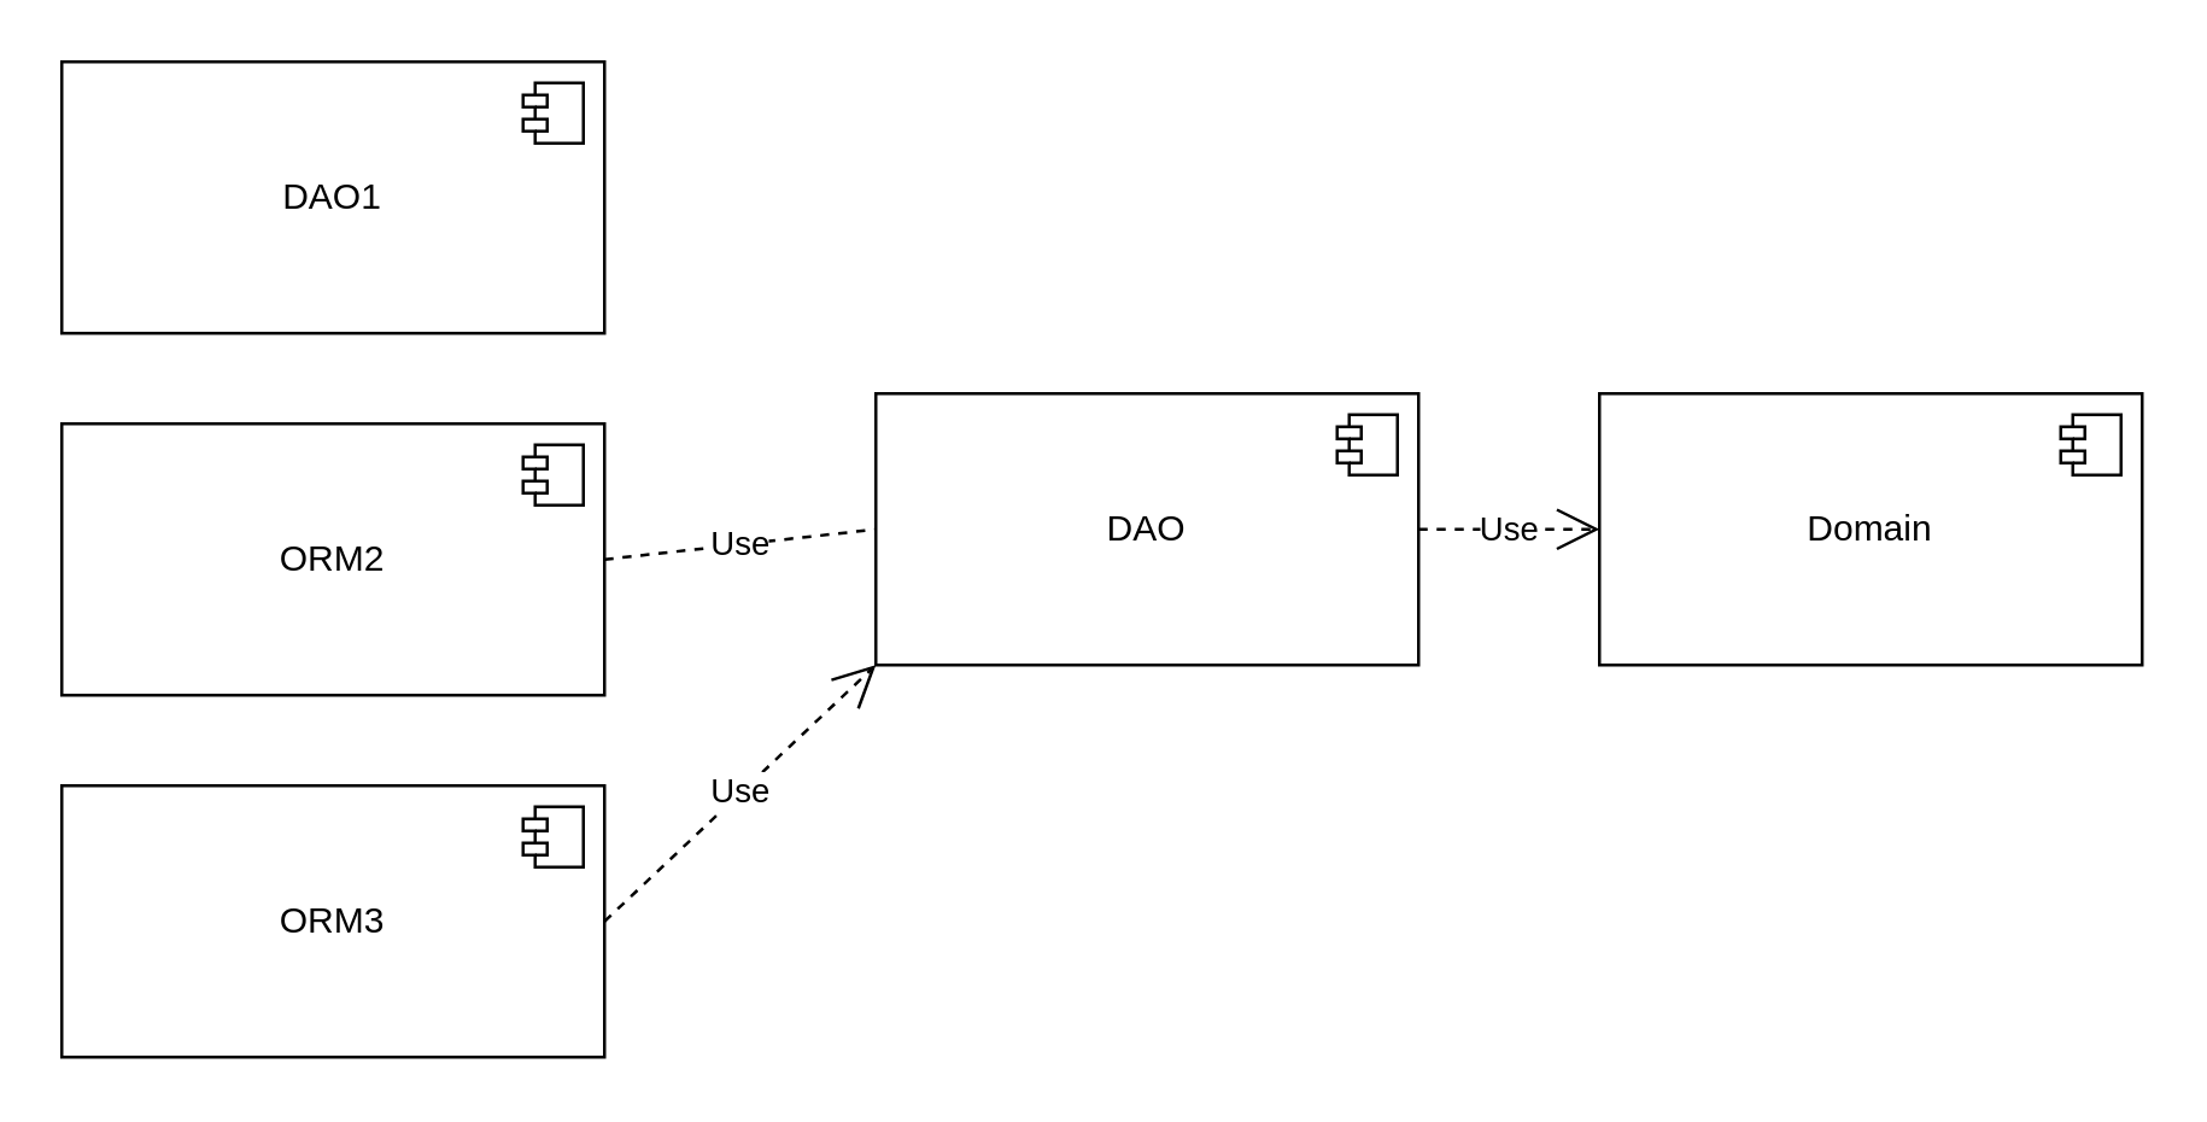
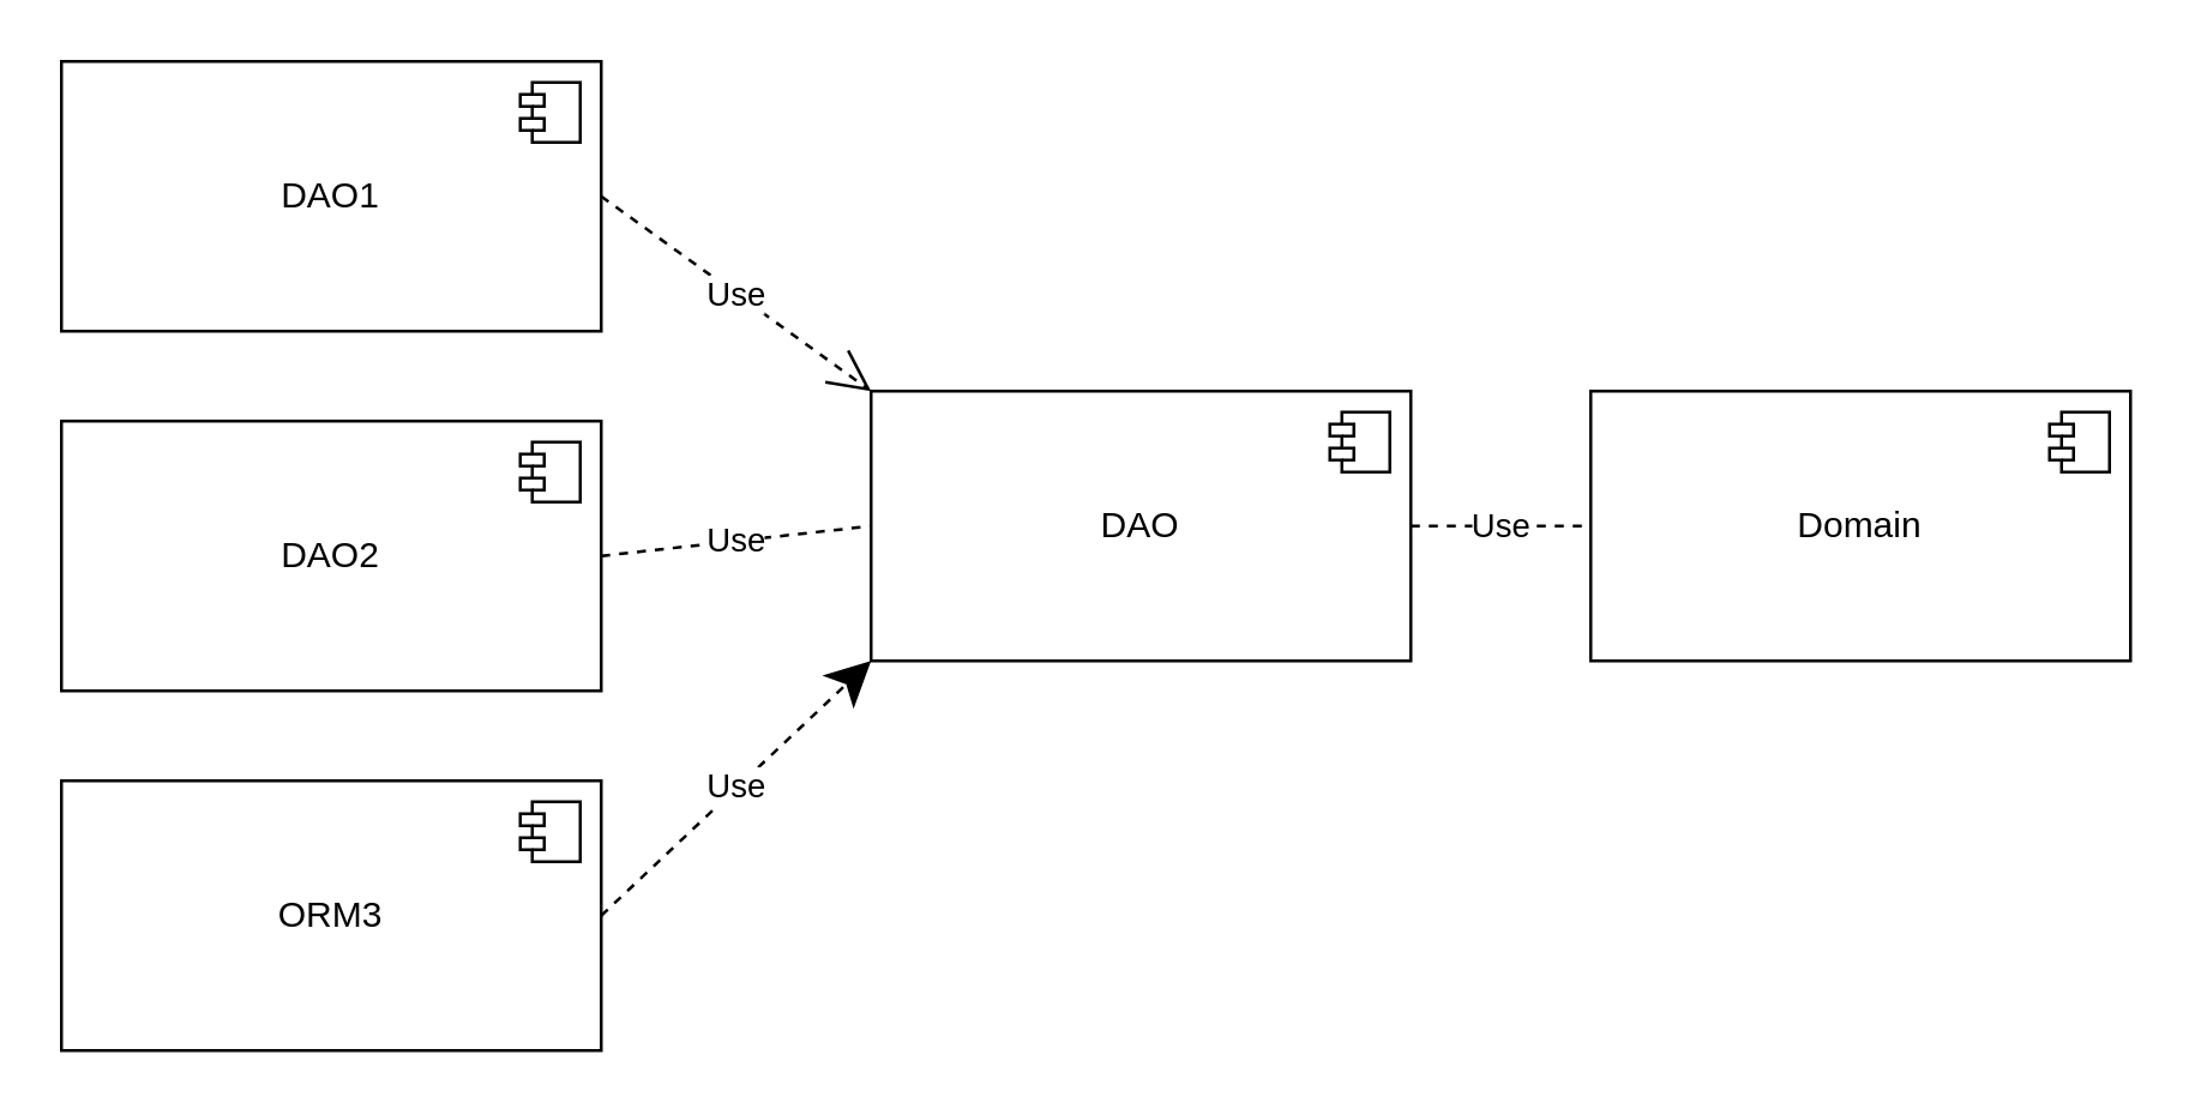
  <mxCell id="0" />
  <mxCell id="1" parent="0" />
  <mxCell id="2" value="Domain" style="html=1;dropTarget=0;whiteSpace=wrap;" vertex="1" parent="1"><mxGeometry x="530" y="130" width="180" height="90" as="geometry" /></mxCell>
  <mxCell id="3" value="" style="shape=module;jettyWidth=8;jettyHeight=4;" vertex="1" parent="2"><mxGeometry x="1" width="20" height="20" relative="1" as="geometry"><mxPoint x="-27" y="7" as="offset" /></mxGeometry></mxCell>
  <mxCell id="4" value="DAO" style="html=1;dropTarget=0;whiteSpace=wrap;" vertex="1" parent="1"><mxGeometry x="290" y="130" width="180" height="90" as="geometry" /></mxCell>
  <mxCell id="5" value="" style="shape=module;jettyWidth=8;jettyHeight=4;" vertex="1" parent="4"><mxGeometry x="1" width="20" height="20" relative="1" as="geometry"><mxPoint x="-27" y="7" as="offset" /></mxGeometry></mxCell>
  <mxCell id="6" value="DAO1" style="html=1;dropTarget=0;whiteSpace=wrap;" vertex="1" parent="1"><mxGeometry x="20" y="20" width="180" height="90" as="geometry" /></mxCell>
  <mxCell id="7" value="" style="shape=module;jettyWidth=8;jettyHeight=4;" vertex="1" parent="6"><mxGeometry x="1" width="20" height="20" relative="1" as="geometry"><mxPoint x="-27" y="7" as="offset" /></mxGeometry></mxCell>
- <mxCell id="8" value="ORM2" style="html=1;dropTarget=0;whiteSpace=wrap;" vertex="1" parent="1"><mxGeometry x="20" y="140" width="180" height="90" as="geometry" /></mxCell>
+ <mxCell id="8" value="DAO2" style="html=1;dropTarget=0;whiteSpace=wrap;" vertex="1" parent="1"><mxGeometry x="20" y="140" width="180" height="90" as="geometry" /></mxCell>
  <mxCell id="9" value="" style="shape=module;jettyWidth=8;jettyHeight=4;" vertex="1" parent="8"><mxGeometry x="1" width="20" height="20" relative="1" as="geometry"><mxPoint x="-27" y="7" as="offset" /></mxGeometry></mxCell>
  <mxCell id="10" value="ORM3" style="html=1;dropTarget=0;whiteSpace=wrap;" vertex="1" parent="1"><mxGeometry x="20" y="260" width="180" height="90" as="geometry" /></mxCell>
  <mxCell id="11" value="" style="shape=module;jettyWidth=8;jettyHeight=4;" vertex="1" parent="10"><mxGeometry x="1" width="20" height="20" relative="1" as="geometry"><mxPoint x="-27" y="7" as="offset" /></mxGeometry></mxCell>
- <mxCell id="12" value="Use" style="endArrow=open;endSize=12;dashed=1;html=1;rounded=0;entryX=0;entryY=0.5;entryDx=0;entryDy=0;exitX=1;exitY=0.5;exitDx=0;exitDy=0;" edge="1" parent="1" source="4" target="2"><mxGeometry width="160" relative="1" as="geometry"><mxPoint x="380" y="280" as="sourcePoint" /><mxPoint x="540" y="280" as="targetPoint" /></mxGeometry></mxCell>
+ <mxCell id="12" value="Use" style="endArrow=none;endSize=12;dashed=1;html=1;rounded=0;entryX=0;entryY=0.5;entryDx=0;entryDy=0;exitX=1;exitY=0.5;exitDx=0;exitDy=0;" edge="1" parent="1" source="4" target="2"><mxGeometry width="160" relative="1" as="geometry"><mxPoint x="380" y="280" as="sourcePoint" /><mxPoint x="540" y="280" as="targetPoint" /></mxGeometry></mxCell>
+ <mxCell id="13" value="Use" style="endArrow=open;endSize=12;dashed=1;html=1;rounded=0;entryX=0;entryY=0;entryDx=0;entryDy=0;exitX=1;exitY=0.5;exitDx=0;exitDy=0;" edge="1" parent="1" source="6" target="4"><mxGeometry width="160" relative="1" as="geometry"><mxPoint x="200" y="64.5" as="sourcePoint" /><mxPoint x="280" y="64.5" as="targetPoint" /></mxGeometry></mxCell>
  <mxCell id="14" value="Use" style="endArrow=none;endSize=12;dashed=1;html=1;rounded=0;entryX=0;entryY=0.5;entryDx=0;entryDy=0;exitX=1;exitY=0.5;exitDx=0;exitDy=0;" edge="1" parent="1" source="8" target="4"><mxGeometry width="160" relative="1" as="geometry"><mxPoint x="210" y="205" as="sourcePoint" /><mxPoint x="280" y="260" as="targetPoint" /></mxGeometry></mxCell>
- <mxCell id="15" value="Use" style="endArrow=open;endSize=12;dashed=1;html=1;rounded=0;entryX=0;entryY=1;entryDx=0;entryDy=0;exitX=1;exitY=0.5;exitDx=0;exitDy=0;" edge="1" parent="1" source="10" target="4"><mxGeometry width="160" relative="1" as="geometry"><mxPoint x="210" y="320" as="sourcePoint" /><mxPoint x="280" y="375" as="targetPoint" /></mxGeometry></mxCell>
+ <mxCell id="15" value="Use" style="endArrow=classic;endSize=12;dashed=1;html=1;rounded=0;entryX=0;entryY=1;entryDx=0;entryDy=0;exitX=1;exitY=0.5;exitDx=0;exitDy=0;" edge="1" parent="1" source="10" target="4"><mxGeometry width="160" relative="1" as="geometry"><mxPoint x="210" y="320" as="sourcePoint" /><mxPoint x="280" y="375" as="targetPoint" /></mxGeometry></mxCell>
